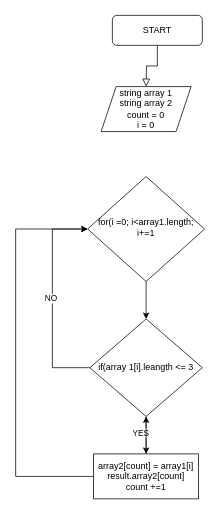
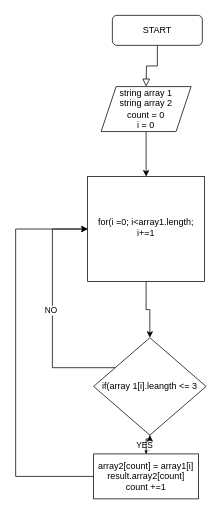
  <mxCell id="0" />
  <mxCell id="1" parent="0" />
  <mxCell id="2" value="" style="rounded=0;html=1;jettySize=auto;orthogonalLoop=1;fontSize=11;endArrow=block;endFill=0;endSize=8;strokeWidth=1;shadow=0;labelBackgroundColor=none;edgeStyle=orthogonalEdgeStyle;" parent="1" source="3" edge="1"><mxGeometry relative="1" as="geometry"><mxPoint x="194" y="115" as="targetPoint" /></mxGeometry></mxCell>
  <mxCell id="3" value="START" style="rounded=1;whiteSpace=wrap;html=1;fontSize=12;glass=0;strokeWidth=1;shadow=0;" parent="1" vertex="1"><mxGeometry x="149" y="20" width="120" height="40" as="geometry" /></mxCell>
  <mxCell id="4" value="" style="edgeStyle=orthogonalEdgeStyle;rounded=0;orthogonalLoop=1;jettySize=auto;html=1;" edge="1" parent="1" source="5" target="12"><mxGeometry relative="1" as="geometry" /></mxCell>
- <mxCell id="5" value="&lt;div&gt;for(i =0; i&amp;lt;array1.length;&lt;/div&gt;&lt;div&gt;i+=1&lt;br&gt;&lt;/div&gt;" style="rhombus;whiteSpace=wrap;html=1;shadow=0;fontFamily=Helvetica;fontSize=12;align=center;strokeWidth=1;spacing=6;spacingTop=-4;" parent="1" vertex="1"><mxGeometry x="116" y="235" width="156" height="140" as="geometry" /></mxCell>
+ <mxCell id="5" value="&lt;div&gt;for(i =0; i&amp;lt;array1.length;&lt;/div&gt;&lt;div&gt;i+=1&lt;br&gt;&lt;/div&gt;" style="whiteSpace=wrap;html=1;shadow=0;fontFamily=Helvetica;fontSize=12;align=center;strokeWidth=1;spacing=6;spacingTop=-4;rounded=0;" parent="1" vertex="1"><mxGeometry x="116" y="235" width="156" height="140" as="geometry" /></mxCell>
+ <mxCell id="6" value="" style="edgeStyle=orthogonalEdgeStyle;rounded=0;orthogonalLoop=1;jettySize=auto;html=1;" edge="1" parent="1" source="7" target="5"><mxGeometry relative="1" as="geometry" /></mxCell>
  <mxCell id="7" value="&lt;div&gt;string array 1&lt;/div&gt;&lt;div&gt;string array 2&lt;/div&gt;&lt;div&gt;count = 0&lt;/div&gt;&lt;div&gt;i = 0&lt;br&gt;&lt;/div&gt;" style="shape=parallelogram;perimeter=parallelogramPerimeter;whiteSpace=wrap;html=1;fixedSize=1;" vertex="1" parent="1"><mxGeometry x="134" y="115" width="120" height="60" as="geometry" /></mxCell>
  <mxCell id="8" value="" style="edgeStyle=orthogonalEdgeStyle;rounded=0;orthogonalLoop=1;jettySize=auto;html=1;" edge="1" parent="1" source="12" target="15"><mxGeometry relative="1" as="geometry" /></mxCell>
  <mxCell id="9" value="&lt;div&gt;YES&lt;/div&gt;" style="edgeLabel;html=1;align=center;verticalAlign=middle;resizable=0;points=[];" vertex="1" connectable="0" parent="8"><mxGeometry x="-0.147" y="-8" relative="1" as="geometry"><mxPoint as="offset" /></mxGeometry></mxCell>
  <mxCell id="10" style="edgeStyle=orthogonalEdgeStyle;rounded=0;orthogonalLoop=1;jettySize=auto;html=1;entryX=0;entryY=0.5;entryDx=0;entryDy=0;" edge="1" parent="1" source="12" target="5"><mxGeometry relative="1" as="geometry"><Array as="points"><mxPoint x="69" y="490" /><mxPoint x="69" y="305" /></Array></mxGeometry></mxCell>
  <mxCell id="11" value="NO" style="edgeLabel;html=1;align=center;verticalAlign=middle;resizable=0;points=[];" vertex="1" connectable="0" parent="10"><mxGeometry x="0.011" y="3" relative="1" as="geometry"><mxPoint as="offset" /></mxGeometry></mxCell>
- <mxCell id="12" value="if(array 1[i].leangth &amp;lt;= 3" style="rhombus;whiteSpace=wrap;html=1;" vertex="1" parent="1"><mxGeometry x="119" y="425" width="150" height="130" as="geometry" /></mxCell>
+ <mxCell id="12" value="if(array 1[i].leangth &amp;lt;= 3" style="rhombus;whiteSpace=wrap;html=1;" vertex="1" parent="1"><mxGeometry x="124" y="450" width="150" height="130" as="geometry" /></mxCell>
  <mxCell id="13" value="" style="edgeStyle=orthogonalEdgeStyle;rounded=0;orthogonalLoop=1;jettySize=auto;html=1;" edge="1" parent="1" source="15" target="12"><mxGeometry relative="1" as="geometry" /></mxCell>
  <mxCell id="14" style="edgeStyle=orthogonalEdgeStyle;rounded=0;orthogonalLoop=1;jettySize=auto;html=1;entryX=0;entryY=0.5;entryDx=0;entryDy=0;" edge="1" parent="1" source="15" target="5"><mxGeometry relative="1" as="geometry"><Array as="points"><mxPoint x="20" y="635" /><mxPoint x="20" y="305" /></Array></mxGeometry></mxCell>
  <mxCell id="15" value="&lt;div&gt;array2[count] = array1[i]&lt;/div&gt;&lt;div&gt;result.array2[count]&lt;br&gt;&lt;/div&gt;&lt;div&gt;count +=1&lt;br&gt;&lt;/div&gt;" style="whiteSpace=wrap;html=1;" vertex="1" parent="1"><mxGeometry x="124" y="605" width="140" height="60" as="geometry" /></mxCell>
